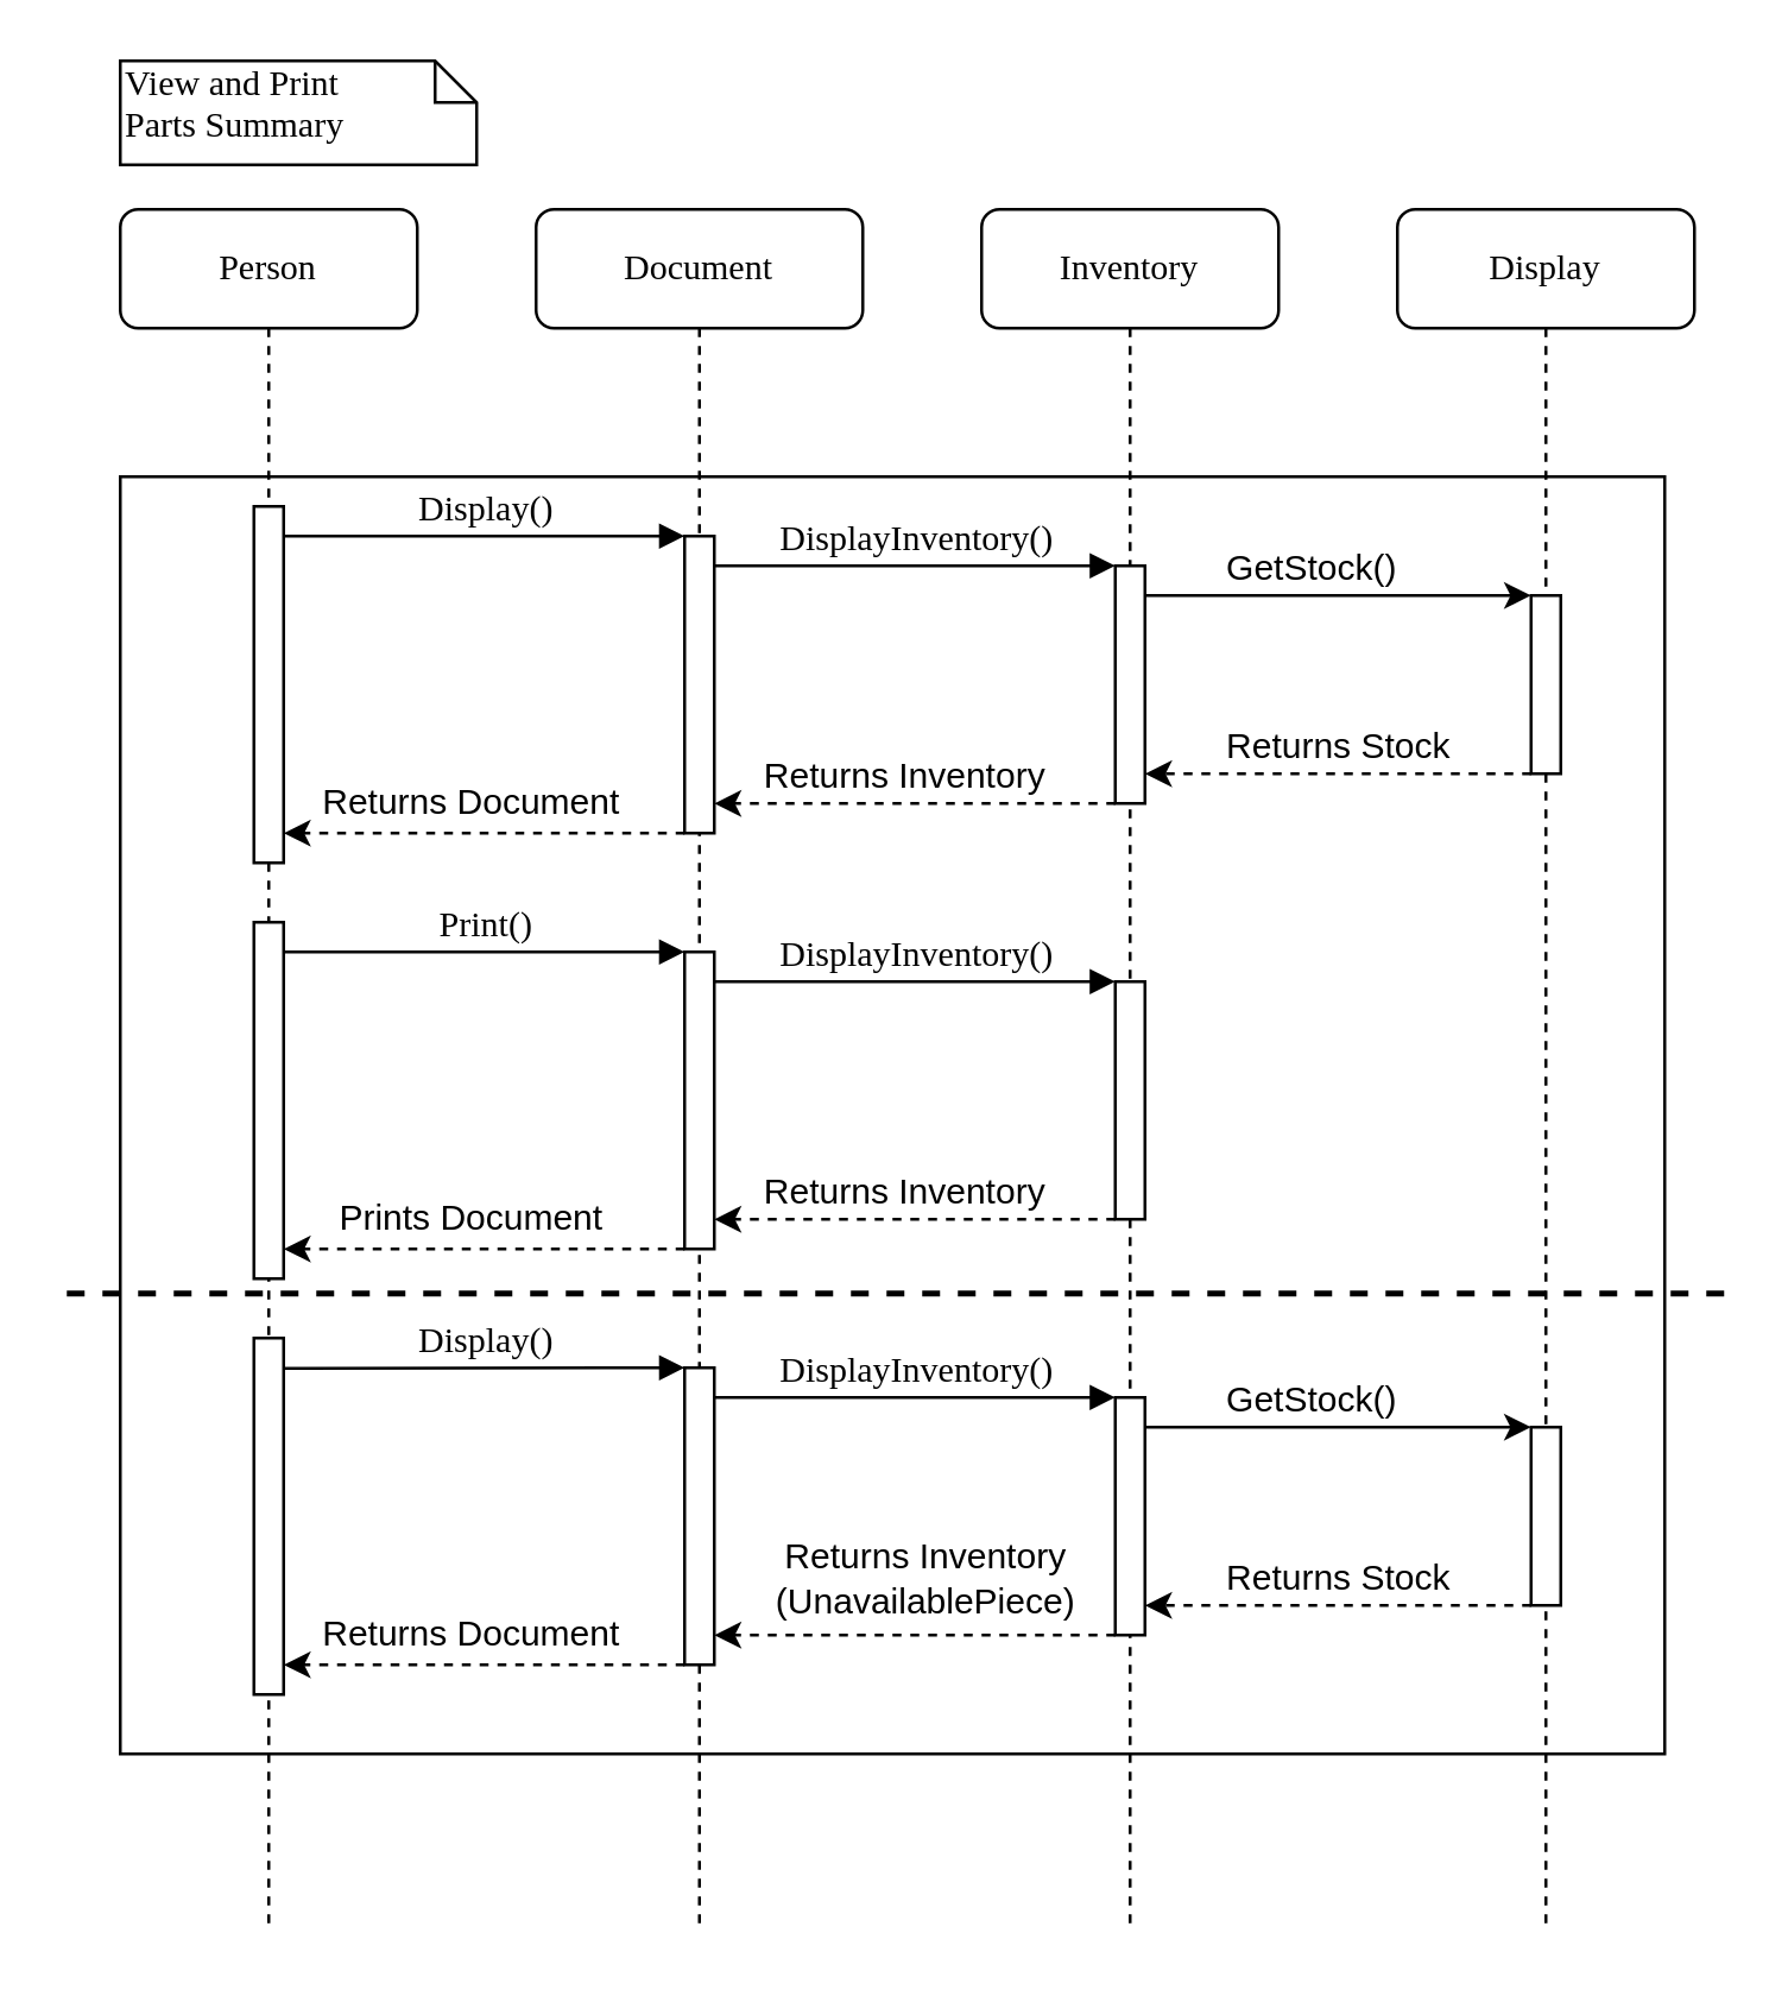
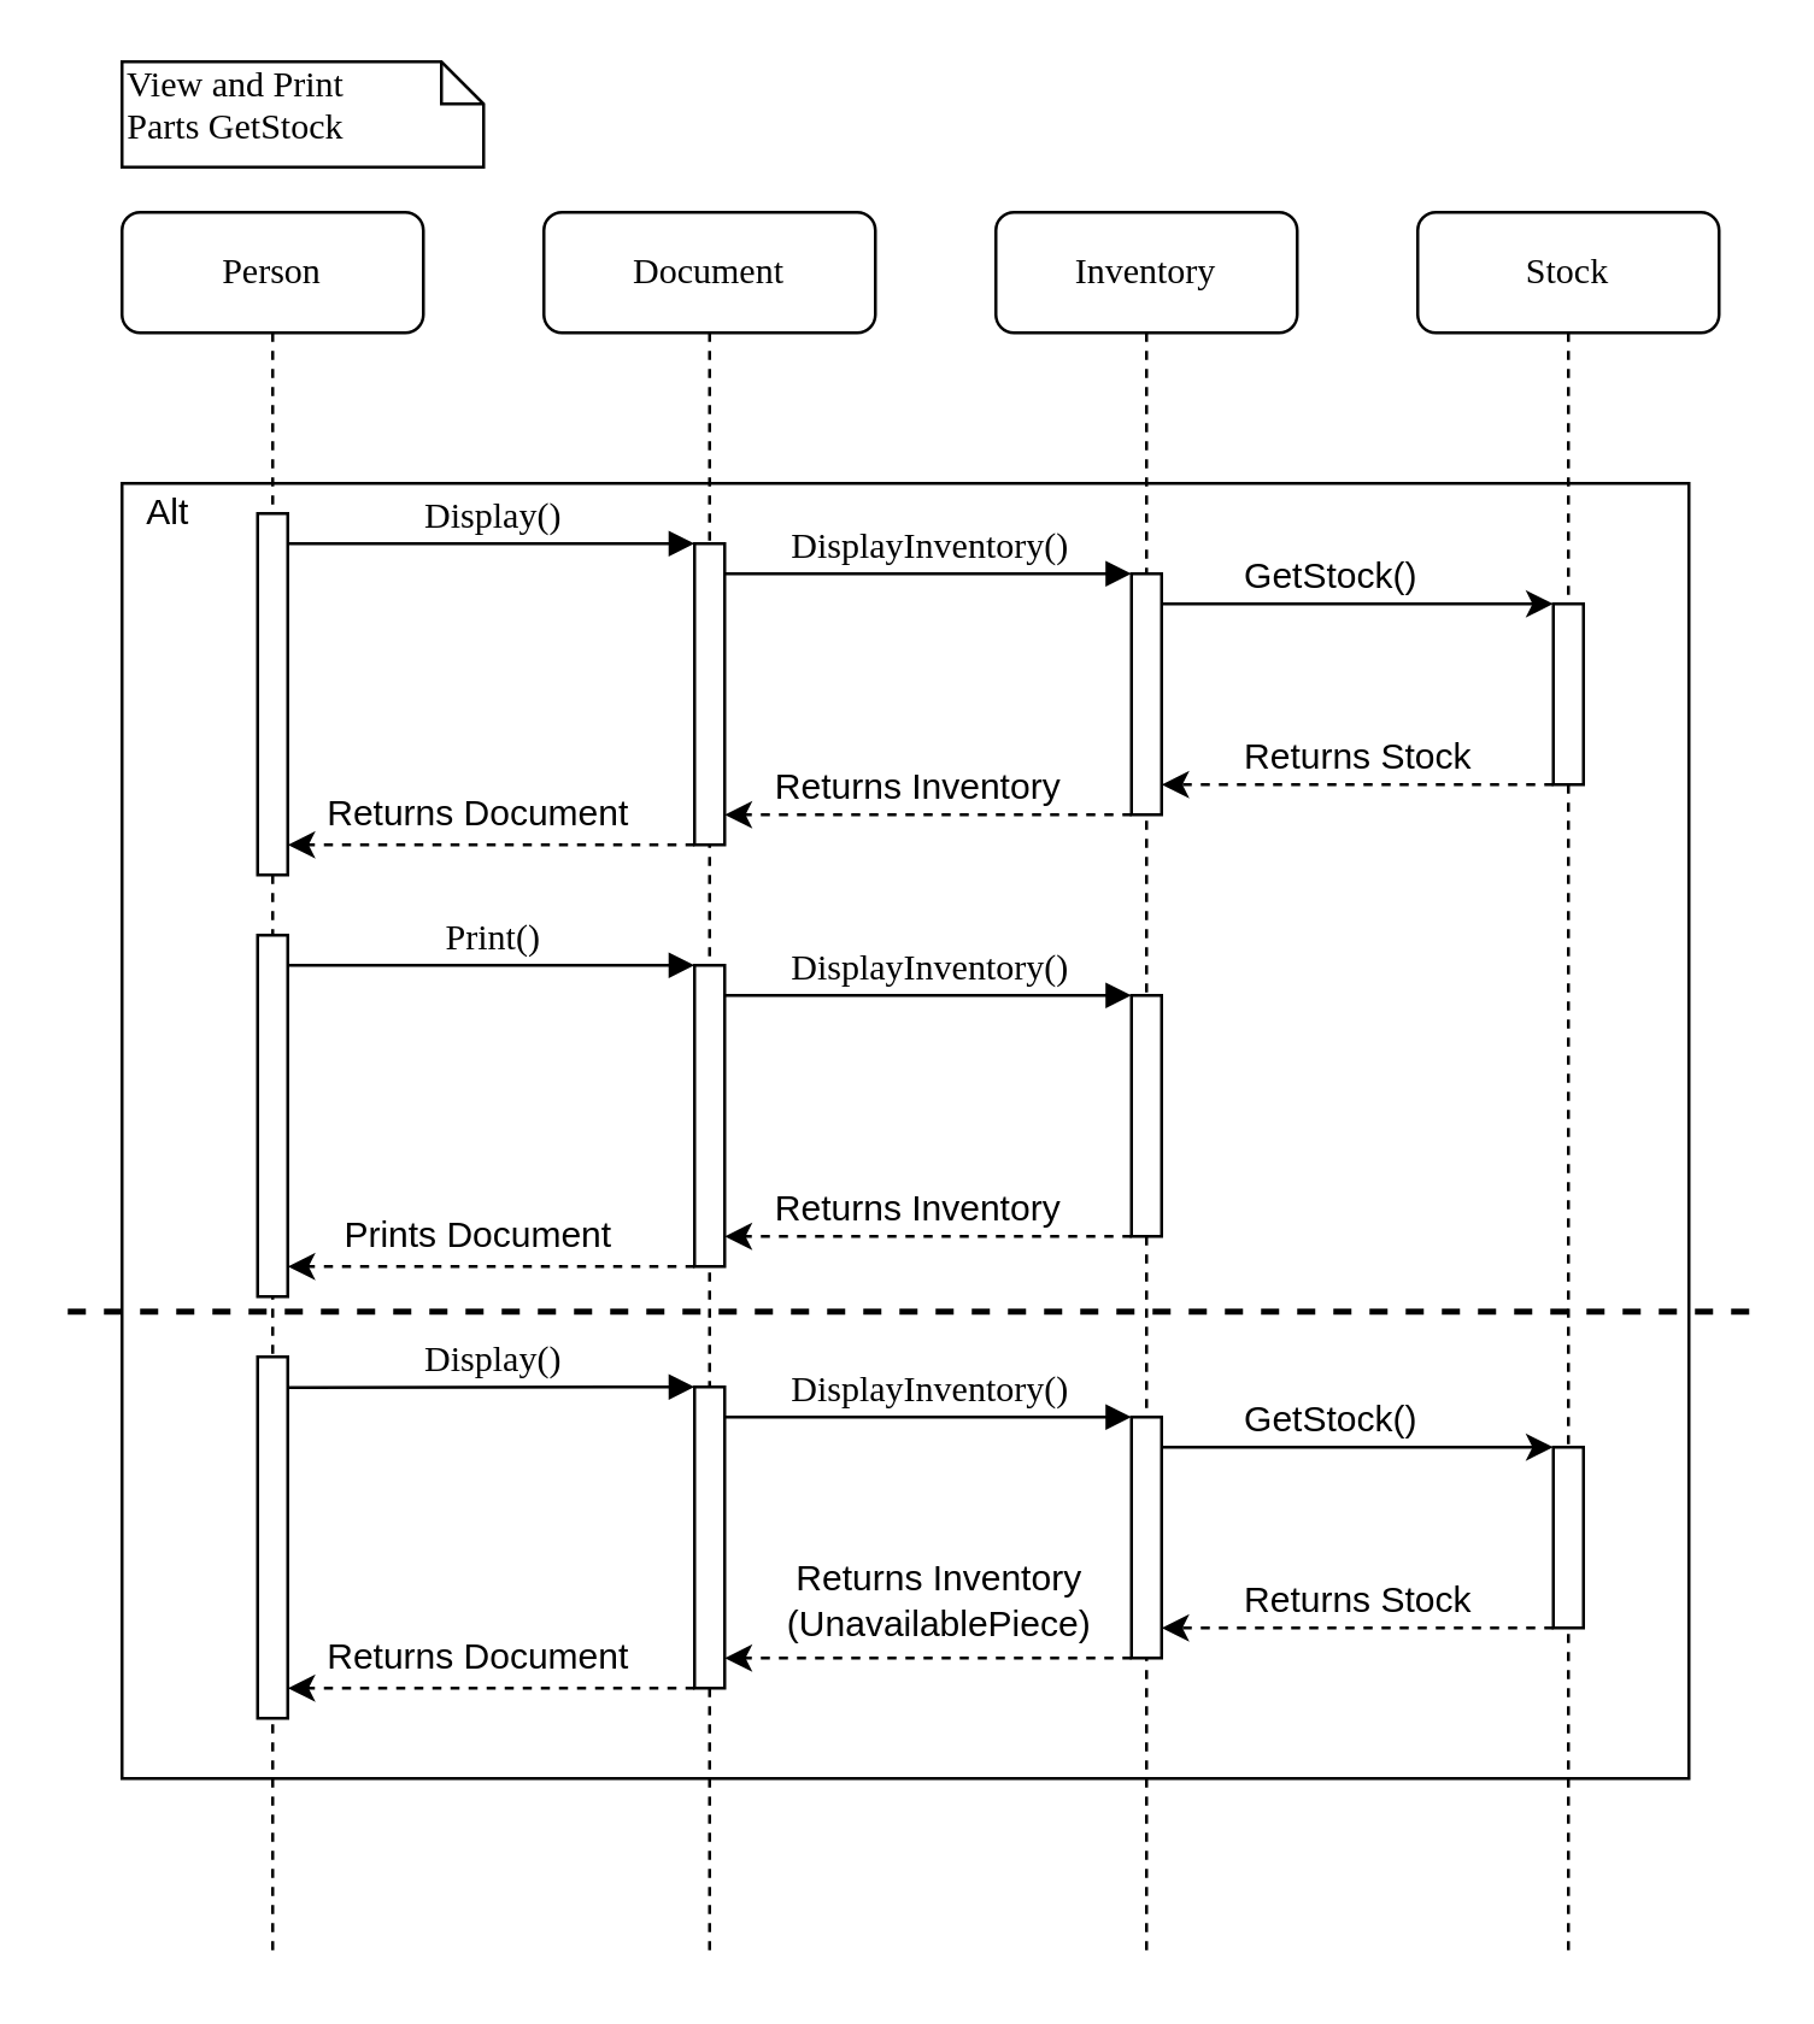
  <mxCell id="0" />
  <mxCell id="1" parent="0" />
  <mxCell id="2" value="" style="rounded=0;whiteSpace=wrap;html=1;align=left;" vertex="1" parent="1"><mxGeometry x="40" y="160" width="520" height="430" as="geometry" /></mxCell>
  <mxCell id="3" value="Person" style="shape=umlLifeline;perimeter=lifelinePerimeter;whiteSpace=wrap;html=1;container=1;collapsible=0;recursiveResize=0;outlineConnect=0;rounded=1;shadow=0;comic=0;labelBackgroundColor=none;strokeWidth=1;fontFamily=Verdana;fontSize=12;align=center;" parent="1" vertex="1"><mxGeometry x="40" y="70" width="100" height="580" as="geometry" /></mxCell>
  <mxCell id="4" value="" style="html=1;points=[];perimeter=orthogonalPerimeter;rounded=0;shadow=0;comic=0;labelBackgroundColor=none;strokeWidth=1;fontFamily=Verdana;fontSize=12;align=center;" parent="3" vertex="1"><mxGeometry x="45" y="100" width="10" height="120" as="geometry" /></mxCell>
  <mxCell id="5" value="Inventory" style="shape=umlLifeline;perimeter=lifelinePerimeter;whiteSpace=wrap;html=1;container=1;collapsible=0;recursiveResize=0;outlineConnect=0;rounded=1;shadow=0;comic=0;labelBackgroundColor=none;strokeWidth=1;fontFamily=Verdana;fontSize=12;align=center;" parent="1" vertex="1"><mxGeometry x="330" y="70" width="100" height="580" as="geometry" /></mxCell>
  <mxCell id="6" value="" style="html=1;points=[];perimeter=orthogonalPerimeter;rounded=0;shadow=0;comic=0;labelBackgroundColor=none;strokeWidth=1;fontFamily=Verdana;fontSize=12;align=center;" parent="5" vertex="1"><mxGeometry x="45" y="120" width="10" height="80" as="geometry" /></mxCell>
  <mxCell id="7" value="" style="html=1;points=[];perimeter=orthogonalPerimeter;rounded=0;shadow=0;comic=0;labelBackgroundColor=none;strokeWidth=1;fontFamily=Verdana;fontSize=12;align=center;" vertex="1" parent="5"><mxGeometry x="45" y="260" width="10" height="80" as="geometry" /></mxCell>
  <mxCell id="8" value="Document" style="shape=umlLifeline;perimeter=lifelinePerimeter;whiteSpace=wrap;html=1;container=1;collapsible=0;recursiveResize=0;outlineConnect=0;rounded=1;shadow=0;comic=0;labelBackgroundColor=none;strokeWidth=1;fontFamily=Verdana;fontSize=12;align=center;" parent="1" vertex="1"><mxGeometry x="180" y="70" width="110" height="580" as="geometry" /></mxCell>
  <mxCell id="9" value="" style="html=1;points=[];perimeter=orthogonalPerimeter;rounded=0;shadow=0;comic=0;labelBackgroundColor=none;strokeWidth=1;fontFamily=Verdana;fontSize=12;align=center;" parent="8" vertex="1"><mxGeometry x="50" y="110" width="10" height="100" as="geometry" /></mxCell>
  <mxCell id="10" value="" style="html=1;points=[];perimeter=orthogonalPerimeter;rounded=0;shadow=0;comic=0;labelBackgroundColor=none;strokeWidth=1;fontFamily=Verdana;fontSize=12;align=center;" vertex="1" parent="8"><mxGeometry x="50" y="250" width="10" height="100" as="geometry" /></mxCell>
  <mxCell id="11" value="" style="html=1;points=[];perimeter=orthogonalPerimeter;rounded=0;shadow=0;comic=0;labelBackgroundColor=none;strokeWidth=1;fontFamily=Verdana;fontSize=12;align=center;" vertex="1" parent="8"><mxGeometry x="-95" y="240" width="10" height="120" as="geometry" /></mxCell>
  <mxCell id="12" value="Print()" style="html=1;verticalAlign=bottom;endArrow=block;entryX=0;entryY=0;labelBackgroundColor=none;fontFamily=Verdana;fontSize=12;edgeStyle=elbowEdgeStyle;elbow=vertical;" edge="1" source="11" target="10" parent="8"><mxGeometry relative="1" as="geometry"><mxPoint x="-20" y="250" as="sourcePoint" /></mxGeometry></mxCell>
  <mxCell id="13" value="" style="endArrow=classic;html=1;dashed=1;" edge="1" source="10" target="11" parent="8"><mxGeometry width="50" height="50" relative="1" as="geometry"><mxPoint x="200" y="370" as="sourcePoint" /><mxPoint x="-80" y="351" as="targetPoint" /><Array as="points"><mxPoint x="10" y="350" /></Array></mxGeometry></mxCell>
  <mxCell id="14" value="Prints Document" style="text;html=1;align=center;verticalAlign=middle;resizable=0;points=[];labelBackgroundColor=#ffffff;" vertex="1" connectable="0" parent="13"><mxGeometry x="0.355" relative="1" as="geometry"><mxPoint x="18.14" y="-10.97" as="offset" /></mxGeometry></mxCell>
  <mxCell id="15" value="Display()" style="html=1;verticalAlign=bottom;endArrow=block;entryX=0;entryY=0;labelBackgroundColor=none;fontFamily=Verdana;fontSize=12;edgeStyle=elbowEdgeStyle;elbow=vertical;" parent="1" source="4" target="9" edge="1"><mxGeometry relative="1" as="geometry"><mxPoint x="160" y="180" as="sourcePoint" /></mxGeometry></mxCell>
  <mxCell id="16" value="DisplayInventory()" style="html=1;verticalAlign=bottom;endArrow=block;entryX=0;entryY=0;labelBackgroundColor=none;fontFamily=Verdana;fontSize=12;edgeStyle=elbowEdgeStyle;elbow=vertical;" parent="1" source="9" target="6" edge="1"><mxGeometry relative="1" as="geometry"><mxPoint x="310" y="190" as="sourcePoint" /></mxGeometry></mxCell>
- <mxCell id="17" value="View and Print&lt;br&gt;&lt;div align=&quot;center&quot;&gt;Parts Summary&lt;br&gt;&lt;/div&gt;" style="shape=note;whiteSpace=wrap;html=1;size=14;verticalAlign=top;align=left;spacingTop=-6;rounded=0;shadow=0;comic=0;labelBackgroundColor=none;strokeWidth=1;fontFamily=Verdana;fontSize=12" parent="1" vertex="1"><mxGeometry x="40" y="20" width="120" height="35" as="geometry" /></mxCell>
+ <mxCell id="17" value="View and Print&lt;br&gt;&lt;div align=&quot;center&quot;&gt;Parts GetStock&lt;br&gt;&lt;/div&gt;" style="shape=note;whiteSpace=wrap;html=1;size=14;verticalAlign=top;align=left;spacingTop=-6;rounded=0;shadow=0;comic=0;labelBackgroundColor=none;strokeWidth=1;fontFamily=Verdana;fontSize=12" parent="1" vertex="1"><mxGeometry x="40" y="20" width="120" height="35" as="geometry" /></mxCell>
  <mxCell id="18" value="" style="endArrow=classic;html=1;dashed=1;" edge="1" parent="1" source="9" target="4"><mxGeometry width="50" height="50" relative="1" as="geometry"><mxPoint x="380" y="300" as="sourcePoint" /><mxPoint x="100" y="281" as="targetPoint" /><Array as="points"><mxPoint x="190" y="280" /></Array></mxGeometry></mxCell>
  <mxCell id="19" value="Returns Document" style="text;html=1;align=center;verticalAlign=middle;resizable=0;points=[];labelBackgroundColor=#ffffff;" vertex="1" connectable="0" parent="18"><mxGeometry x="0.355" relative="1" as="geometry"><mxPoint x="18.14" y="-10.97" as="offset" /></mxGeometry></mxCell>
  <mxCell id="20" value="" style="edgeStyle=orthogonalEdgeStyle;rounded=0;orthogonalLoop=1;jettySize=auto;html=1;dashed=1;" edge="1" parent="1" source="6" target="9"><mxGeometry relative="1" as="geometry"><mxPoint x="305" y="230" as="targetPoint" /><Array as="points"><mxPoint x="260" y="270" /><mxPoint x="260" y="270" /></Array></mxGeometry></mxCell>
  <mxCell id="21" value="Returns Inventory" style="text;html=1;align=center;verticalAlign=middle;resizable=0;points=[];labelBackgroundColor=#ffffff;" vertex="1" connectable="0" parent="20"><mxGeometry x="0.666" y="32" relative="1" as="geometry"><mxPoint x="40.14" y="-42" as="offset" /></mxGeometry></mxCell>
  <mxCell id="22" value="DisplayInventory()" style="html=1;verticalAlign=bottom;endArrow=block;entryX=0;entryY=0;labelBackgroundColor=none;fontFamily=Verdana;fontSize=12;edgeStyle=elbowEdgeStyle;elbow=vertical;" edge="1" source="10" target="7" parent="1"><mxGeometry relative="1" as="geometry"><mxPoint x="310" y="330" as="sourcePoint" /></mxGeometry></mxCell>
  <mxCell id="23" value="" style="edgeStyle=orthogonalEdgeStyle;rounded=0;orthogonalLoop=1;jettySize=auto;html=1;dashed=1;" edge="1" source="7" target="10" parent="1"><mxGeometry relative="1" as="geometry"><mxPoint x="305" y="370" as="targetPoint" /><Array as="points"><mxPoint x="260" y="410" /><mxPoint x="260" y="410" /></Array></mxGeometry></mxCell>
  <mxCell id="24" value="Returns Inventory" style="text;html=1;align=center;verticalAlign=middle;resizable=0;points=[];labelBackgroundColor=#ffffff;" vertex="1" connectable="0" parent="23"><mxGeometry x="0.666" y="32" relative="1" as="geometry"><mxPoint x="40.14" y="-42" as="offset" /></mxGeometry></mxCell>
- <mxCell id="25" value="Display" style="shape=umlLifeline;perimeter=lifelinePerimeter;whiteSpace=wrap;html=1;container=1;collapsible=0;recursiveResize=0;outlineConnect=0;rounded=1;shadow=0;comic=0;labelBackgroundColor=none;strokeWidth=1;fontFamily=Verdana;fontSize=12;align=center;" vertex="1" parent="1"><mxGeometry x="470" y="70" width="100" height="580" as="geometry" /></mxCell>
+ <mxCell id="25" value="Stock" style="shape=umlLifeline;perimeter=lifelinePerimeter;whiteSpace=wrap;html=1;container=1;collapsible=0;recursiveResize=0;outlineConnect=0;rounded=1;shadow=0;comic=0;labelBackgroundColor=none;strokeWidth=1;fontFamily=Verdana;fontSize=12;align=center;" vertex="1" parent="1"><mxGeometry x="470" y="70" width="100" height="580" as="geometry" /></mxCell>
  <mxCell id="26" value="" style="html=1;points=[];perimeter=orthogonalPerimeter;rounded=0;shadow=0;comic=0;labelBackgroundColor=none;strokeWidth=1;fontFamily=Verdana;fontSize=12;align=center;" vertex="1" parent="25"><mxGeometry x="45" y="130" width="10" height="60" as="geometry" /></mxCell>
  <mxCell id="27" value="" style="endArrow=classic;html=1;" edge="1" parent="1" source="6" target="26"><mxGeometry width="50" height="50" relative="1" as="geometry"><mxPoint x="430" y="270" as="sourcePoint" /><mxPoint x="480" y="220" as="targetPoint" /><Array as="points"><mxPoint x="450" y="200" /></Array></mxGeometry></mxCell>
  <mxCell id="28" value="GetStock()" style="text;html=1;align=center;verticalAlign=middle;resizable=0;points=[];labelBackgroundColor=#ffffff;" vertex="1" connectable="0" parent="27"><mxGeometry x="-0.295" y="3" relative="1" as="geometry"><mxPoint x="9.17" y="-7" as="offset" /></mxGeometry></mxCell>
  <mxCell id="29" value="" style="endArrow=classic;html=1;dashed=1;" edge="1" parent="1" source="26" target="6"><mxGeometry width="50" height="50" relative="1" as="geometry"><mxPoint x="430" y="290" as="sourcePoint" /><mxPoint x="480" y="240" as="targetPoint" /><Array as="points"><mxPoint x="450" y="260" /></Array></mxGeometry></mxCell>
  <mxCell id="30" value="Returns Stock" style="text;html=1;align=center;verticalAlign=middle;resizable=0;points=[];labelBackgroundColor=#ffffff;" vertex="1" connectable="0" parent="29"><mxGeometry x="0.244" y="3" relative="1" as="geometry"><mxPoint x="15.83" y="-13" as="offset" /></mxGeometry></mxCell>
+ <mxCell id="31" value="Alt" style="text;html=1;align=center;verticalAlign=middle;resizable=0;points=[];autosize=1;" vertex="1" parent="1"><mxGeometry x="40" y="160" width="30" height="20" as="geometry" /></mxCell>
  <mxCell id="32" value="" style="endArrow=none;html=1;dashed=1;fontSize=11;strokeWidth=2;" edge="1" parent="1"><mxGeometry width="50" height="50" relative="1" as="geometry"><mxPoint x="580" y="435" as="sourcePoint" /><mxPoint x="20" y="435" as="targetPoint" /></mxGeometry></mxCell>
  <mxCell id="33" value="" style="html=1;points=[];perimeter=orthogonalPerimeter;rounded=0;shadow=0;comic=0;labelBackgroundColor=none;strokeWidth=1;fontFamily=Verdana;fontSize=12;align=center;" vertex="1" parent="1"><mxGeometry x="85" y="450" width="10" height="120" as="geometry" /></mxCell>
  <mxCell id="34" value="" style="html=1;points=[];perimeter=orthogonalPerimeter;rounded=0;shadow=0;comic=0;labelBackgroundColor=none;strokeWidth=1;fontFamily=Verdana;fontSize=12;align=center;" vertex="1" parent="1"><mxGeometry x="375" y="470" width="10" height="80" as="geometry" /></mxCell>
  <mxCell id="35" value="" style="html=1;points=[];perimeter=orthogonalPerimeter;rounded=0;shadow=0;comic=0;labelBackgroundColor=none;strokeWidth=1;fontFamily=Verdana;fontSize=12;align=center;" vertex="1" parent="1"><mxGeometry x="230" y="460" width="10" height="100" as="geometry" /></mxCell>
  <mxCell id="36" value="Display()" style="html=1;verticalAlign=bottom;endArrow=block;entryX=0;entryY=0;labelBackgroundColor=none;fontFamily=Verdana;fontSize=12;edgeStyle=elbowEdgeStyle;elbow=vertical;" edge="1" target="35" parent="1"><mxGeometry relative="1" as="geometry"><mxPoint x="95" y="460.167" as="sourcePoint" /></mxGeometry></mxCell>
  <mxCell id="37" value="DisplayInventory()" style="html=1;verticalAlign=bottom;endArrow=block;entryX=0;entryY=0;labelBackgroundColor=none;fontFamily=Verdana;fontSize=12;edgeStyle=elbowEdgeStyle;elbow=vertical;" edge="1" source="35" target="34" parent="1"><mxGeometry relative="1" as="geometry"><mxPoint x="310" y="470" as="sourcePoint" /></mxGeometry></mxCell>
  <mxCell id="38" value="" style="endArrow=classic;html=1;dashed=1;" edge="1" source="35" parent="1"><mxGeometry width="50" height="50" relative="1" as="geometry"><mxPoint x="380" y="580" as="sourcePoint" /><mxPoint x="95" y="560" as="targetPoint" /><Array as="points"><mxPoint x="190" y="560" /></Array></mxGeometry></mxCell>
  <mxCell id="39" value="Returns Document" style="text;html=1;align=center;verticalAlign=middle;resizable=0;points=[];labelBackgroundColor=#ffffff;" vertex="1" connectable="0" parent="38"><mxGeometry x="0.355" relative="1" as="geometry"><mxPoint x="18.14" y="-10.97" as="offset" /></mxGeometry></mxCell>
  <mxCell id="40" value="" style="edgeStyle=orthogonalEdgeStyle;rounded=0;orthogonalLoop=1;jettySize=auto;html=1;dashed=1;" edge="1" source="34" target="35" parent="1"><mxGeometry relative="1" as="geometry"><mxPoint x="305" y="510" as="targetPoint" /><Array as="points"><mxPoint x="260" y="550" /><mxPoint x="260" y="550" /></Array></mxGeometry></mxCell>
  <mxCell id="41" value="Returns Inventory&lt;br&gt;(UnavailablePiece)" style="text;html=1;align=center;verticalAlign=middle;resizable=0;points=[];labelBackgroundColor=#ffffff;" vertex="1" connectable="0" parent="40"><mxGeometry x="0.666" y="32" relative="1" as="geometry"><mxPoint x="47.5" y="-52" as="offset" /></mxGeometry></mxCell>
  <mxCell id="42" value="" style="html=1;points=[];perimeter=orthogonalPerimeter;rounded=0;shadow=0;comic=0;labelBackgroundColor=none;strokeWidth=1;fontFamily=Verdana;fontSize=12;align=center;" vertex="1" parent="1"><mxGeometry x="515" y="480" width="10" height="60" as="geometry" /></mxCell>
  <mxCell id="43" value="" style="endArrow=classic;html=1;" edge="1" source="34" target="42" parent="1"><mxGeometry width="50" height="50" relative="1" as="geometry"><mxPoint x="430" y="550" as="sourcePoint" /><mxPoint x="480" y="500" as="targetPoint" /><Array as="points"><mxPoint x="450" y="480" /></Array></mxGeometry></mxCell>
  <mxCell id="44" value="GetStock()" style="text;html=1;align=center;verticalAlign=middle;resizable=0;points=[];labelBackgroundColor=#ffffff;" vertex="1" connectable="0" parent="43"><mxGeometry x="-0.295" y="3" relative="1" as="geometry"><mxPoint x="9.17" y="-7" as="offset" /></mxGeometry></mxCell>
  <mxCell id="45" value="" style="endArrow=classic;html=1;dashed=1;" edge="1" source="42" target="34" parent="1"><mxGeometry width="50" height="50" relative="1" as="geometry"><mxPoint x="430" y="570" as="sourcePoint" /><mxPoint x="480" y="520" as="targetPoint" /><Array as="points"><mxPoint x="450" y="540" /></Array></mxGeometry></mxCell>
  <mxCell id="46" value="Returns Stock" style="text;html=1;align=center;verticalAlign=middle;resizable=0;points=[];labelBackgroundColor=#ffffff;" vertex="1" connectable="0" parent="45"><mxGeometry x="0.244" y="3" relative="1" as="geometry"><mxPoint x="15.83" y="-13" as="offset" /></mxGeometry></mxCell>
